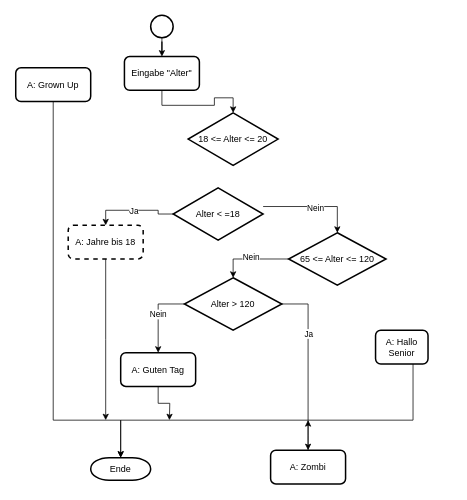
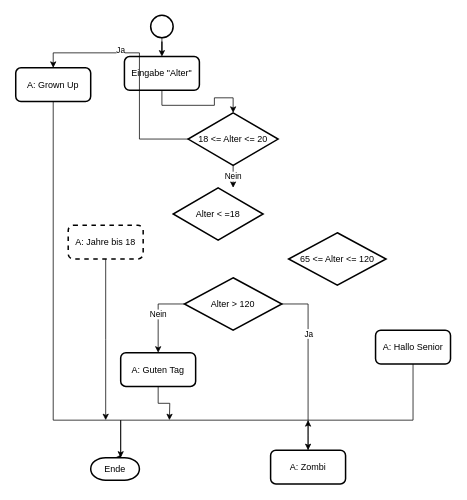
  <mxCell id="0" />
  <mxCell id="1" parent="0" />
  <mxCell id="2" value="" style="edgeStyle=orthogonalEdgeStyle;rounded=0;orthogonalLoop=1;jettySize=auto;html=1;" edge="1" parent="1" source="3" target="5"><mxGeometry relative="1" as="geometry" /></mxCell>
  <mxCell id="3" value="" style="strokeWidth=2;html=1;shape=mxgraph.flowchart.start_2;whiteSpace=wrap;" vertex="1" parent="1"><mxGeometry x="200" y="20" width="30" height="30" as="geometry" /></mxCell>
  <mxCell id="4" style="edgeStyle=orthogonalEdgeStyle;rounded=0;orthogonalLoop=1;jettySize=auto;html=1;" edge="1" parent="1" source="5" target="9"><mxGeometry relative="1" as="geometry" /></mxCell>
  <mxCell id="5" value="Eingabe &quot;Alter&quot;" style="rounded=1;whiteSpace=wrap;html=1;absoluteArcSize=1;arcSize=14;strokeWidth=2;" vertex="1" parent="1"><mxGeometry x="165" y="75" width="100" height="45" as="geometry" /></mxCell>
+ <mxCell id="6" value="Nein" style="edgeStyle=orthogonalEdgeStyle;rounded=0;orthogonalLoop=1;jettySize=auto;html=1;" edge="1" parent="1" source="9" target="14"><mxGeometry relative="1" as="geometry"><Array as="points"><mxPoint x="315" y="185" /></Array></mxGeometry></mxCell>
+ <mxCell id="7" style="edgeStyle=orthogonalEdgeStyle;rounded=0;orthogonalLoop=1;jettySize=auto;html=1;entryX=0.5;entryY=0;entryDx=0;entryDy=0;" edge="1" parent="1" source="9" target="16"><mxGeometry relative="1" as="geometry" /></mxCell>
+ <mxCell id="8" value="Ja" style="edgeLabel;html=1;align=center;verticalAlign=middle;resizable=0;points=[];" vertex="1" connectable="0" parent="7"><mxGeometry x="0.309" y="-4" relative="1" as="geometry"><mxPoint as="offset" /></mxGeometry></mxCell>
  <mxCell id="9" value="18 &amp;lt;= Alter &amp;lt;= 20" style="strokeWidth=2;html=1;shape=mxgraph.flowchart.decision;whiteSpace=wrap;" vertex="1" parent="1"><mxGeometry x="250" y="150" width="120" height="70" as="geometry" /></mxCell>
- <mxCell id="10" value="Ja" style="edgeStyle=orthogonalEdgeStyle;rounded=0;orthogonalLoop=1;jettySize=auto;html=1;entryX=0.5;entryY=0;entryDx=0;entryDy=0;" edge="1" parent="1" source="14" target="18"><mxGeometry relative="1" as="geometry" /></mxCell>
- <mxCell id="11" value="Ja" style="edgeLabel;html=1;align=center;verticalAlign=middle;resizable=0;points=[];" vertex="1" connectable="0" parent="10"><mxGeometry y="1" relative="1" as="geometry"><mxPoint as="offset" /></mxGeometry></mxCell>
- <mxCell id="12" style="edgeStyle=orthogonalEdgeStyle;rounded=0;orthogonalLoop=1;jettySize=auto;html=1;entryX=0.5;entryY=0;entryDx=0;entryDy=0;entryPerimeter=0;" edge="1" parent="1" source="14" target="21"><mxGeometry relative="1" as="geometry"><Array as="points"><mxPoint x="449" y="275" /></Array></mxGeometry></mxCell>
- <mxCell id="13" value="Nein" style="edgeLabel;html=1;align=center;verticalAlign=middle;resizable=0;points=[];" vertex="1" connectable="0" parent="12"><mxGeometry x="0.028" y="-1" relative="1" as="geometry"><mxPoint as="offset" /></mxGeometry></mxCell>
  <mxCell id="14" value="Alter &amp;lt; =18" style="strokeWidth=2;html=1;shape=mxgraph.flowchart.decision;whiteSpace=wrap;" vertex="1" parent="1"><mxGeometry x="230" y="250" width="120" height="70" as="geometry" /></mxCell>
  <mxCell id="15" style="edgeStyle=orthogonalEdgeStyle;rounded=0;orthogonalLoop=1;jettySize=auto;html=1;" edge="1" parent="1" source="16" target="34"><mxGeometry relative="1" as="geometry"><Array as="points"><mxPoint x="70" y="560" /><mxPoint x="160" y="560" /></Array></mxGeometry></mxCell>
  <mxCell id="16" value="A: Grown Up" style="rounded=1;whiteSpace=wrap;html=1;absoluteArcSize=1;arcSize=14;strokeWidth=2;" vertex="1" parent="1"><mxGeometry x="20" y="90" width="100" height="45" as="geometry" /></mxCell>
  <mxCell id="17" style="edgeStyle=orthogonalEdgeStyle;rounded=0;orthogonalLoop=1;jettySize=auto;html=1;" edge="1" parent="1" source="18"><mxGeometry relative="1" as="geometry"><mxPoint x="140" y="560" as="targetPoint" /></mxGeometry></mxCell>
  <mxCell id="18" value="A: Jahre bis 18" style="rounded=1;whiteSpace=wrap;html=1;absoluteArcSize=1;arcSize=14;strokeWidth=2;dashed=1;" vertex="1" parent="1"><mxGeometry x="90" y="300" width="100" height="45" as="geometry" /></mxCell>
- <mxCell id="19" style="edgeStyle=orthogonalEdgeStyle;rounded=0;orthogonalLoop=1;jettySize=auto;html=1;entryX=0.5;entryY=0;entryDx=0;entryDy=0;entryPerimeter=0;exitX=0;exitY=0.5;exitDx=0;exitDy=0;exitPerimeter=0;" edge="1" parent="1" source="21" target="29"><mxGeometry relative="1" as="geometry"><Array as="points"><mxPoint x="310" y="345" /></Array></mxGeometry></mxCell>
- <mxCell id="20" value="Nein" style="edgeLabel;html=1;align=center;verticalAlign=middle;resizable=0;points=[];" vertex="1" connectable="0" parent="19"><mxGeometry x="0.03" y="-3" relative="1" as="geometry"><mxPoint as="offset" /></mxGeometry></mxCell>
  <mxCell id="21" value="65 &amp;lt;= Alter &amp;lt;= 120" style="strokeWidth=2;html=1;shape=mxgraph.flowchart.decision;whiteSpace=wrap;" vertex="1" parent="1"><mxGeometry x="384" y="310" width="130" height="70" as="geometry" /></mxCell>
  <mxCell id="22" style="edgeStyle=orthogonalEdgeStyle;rounded=0;orthogonalLoop=1;jettySize=auto;html=1;entryX=0.5;entryY=0;entryDx=0;entryDy=0;entryPerimeter=0;" edge="1" parent="1" source="23" target="34"><mxGeometry relative="1" as="geometry"><Array as="points"><mxPoint x="550" y="560" /><mxPoint x="160" y="560" /></Array></mxGeometry></mxCell>
- <mxCell id="23" value="A: Hallo Senior" style="rounded=1;whiteSpace=wrap;html=1;absoluteArcSize=1;arcSize=14;strokeWidth=2;" vertex="1" parent="1"><mxGeometry x="500" y="440" width="70" height="45" as="geometry" /></mxCell>
+ <mxCell id="23" value="A: Hallo Senior" style="rounded=1;whiteSpace=wrap;html=1;absoluteArcSize=1;arcSize=14;strokeWidth=2;" vertex="1" parent="1"><mxGeometry x="500" y="440" width="100" height="45" as="geometry" /></mxCell>
  <mxCell id="24" style="edgeStyle=orthogonalEdgeStyle;rounded=0;orthogonalLoop=1;jettySize=auto;html=1;exitX=0.5;exitY=1;exitDx=0;exitDy=0;exitPerimeter=0;" edge="1" parent="1" source="21" target="21"><mxGeometry relative="1" as="geometry" /></mxCell>
  <mxCell id="25" style="edgeStyle=orthogonalEdgeStyle;rounded=0;orthogonalLoop=1;jettySize=auto;html=1;entryX=0.5;entryY=0;entryDx=0;entryDy=0;exitX=0;exitY=0.5;exitDx=0;exitDy=0;exitPerimeter=0;" edge="1" parent="1" source="29" target="31"><mxGeometry relative="1" as="geometry" /></mxCell>
  <mxCell id="26" value="Nein" style="edgeLabel;html=1;align=center;verticalAlign=middle;resizable=0;points=[];" vertex="1" connectable="0" parent="25"><mxGeometry x="-0.035" y="-1" relative="1" as="geometry"><mxPoint as="offset" /></mxGeometry></mxCell>
  <mxCell id="27" style="edgeStyle=orthogonalEdgeStyle;rounded=0;orthogonalLoop=1;jettySize=auto;html=1;entryX=0.5;entryY=0;entryDx=0;entryDy=0;exitX=1;exitY=0.5;exitDx=0;exitDy=0;exitPerimeter=0;" edge="1" parent="1" source="29" target="33"><mxGeometry relative="1" as="geometry" /></mxCell>
  <mxCell id="28" value="Ja" style="edgeLabel;html=1;align=center;verticalAlign=middle;resizable=0;points=[];" vertex="1" connectable="0" parent="27"><mxGeometry x="-0.36" relative="1" as="geometry"><mxPoint as="offset" /></mxGeometry></mxCell>
  <mxCell id="29" value="Alter &amp;gt; 120" style="strokeWidth=2;html=1;shape=mxgraph.flowchart.decision;whiteSpace=wrap;" vertex="1" parent="1"><mxGeometry x="245" y="370" width="130" height="70" as="geometry" /></mxCell>
  <mxCell id="30" style="edgeStyle=orthogonalEdgeStyle;rounded=0;orthogonalLoop=1;jettySize=auto;html=1;" edge="1" parent="1" source="31"><mxGeometry relative="1" as="geometry"><mxPoint x="225" y="560" as="targetPoint" /></mxGeometry></mxCell>
  <mxCell id="31" value="A: Guten Tag" style="rounded=1;whiteSpace=wrap;html=1;absoluteArcSize=1;arcSize=14;strokeWidth=2;" vertex="1" parent="1"><mxGeometry x="160" y="470" width="100" height="45" as="geometry" /></mxCell>
  <mxCell id="32" style="edgeStyle=orthogonalEdgeStyle;rounded=0;orthogonalLoop=1;jettySize=auto;html=1;" edge="1" parent="1" source="33"><mxGeometry relative="1" as="geometry"><mxPoint x="410" y="560" as="targetPoint" /></mxGeometry></mxCell>
  <mxCell id="33" value="A: Zombi" style="rounded=1;whiteSpace=wrap;html=1;absoluteArcSize=1;arcSize=14;strokeWidth=2;" vertex="1" parent="1"><mxGeometry x="360" y="600" width="100" height="45" as="geometry" /></mxCell>
- <mxCell id="34" value="Ende" style="strokeWidth=2;html=1;shape=mxgraph.flowchart.terminator;whiteSpace=wrap;" vertex="1" parent="1"><mxGeometry x="120" y="610" width="80" height="30" as="geometry" /></mxCell>
+ <mxCell id="34" value="Ende" style="strokeWidth=2;html=1;shape=mxgraph.flowchart.terminator;whiteSpace=wrap;" vertex="1" parent="1"><mxGeometry x="120" y="610" width="65" height="30" as="geometry" /></mxCell>
